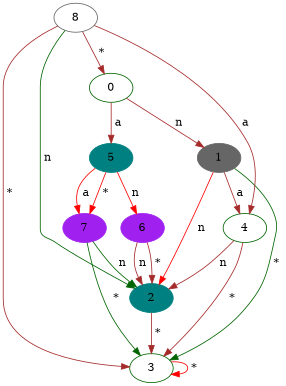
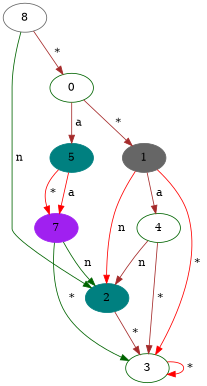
  digraph {
    node [color=darkgreen style=filled]
    edge [color=brown]
    1 [color=gray40]
    2 [color=teal]
    4 [style=""]
    3 [style=""]
    0 [style=""]
    5 [color=teal]
-   6 [color=purple]
    7 [color=purple]
    8 [color=gray40 style=""]
    1 -> 2 [color=red label=" n "]
    1 -> 4 [label=" a "]
-   1 -> 3 [color=darkgreen label=" * "]
+   1 -> 3 [color=red label=" * "]
    2 -> 3 [label=" * "]
    4 -> 2 [label=" n "]
    4 -> 3 [label=" * "]
    3 -> 3 [color=red label=" * "]
-   0 -> 1 [label=" n "]
+   0 -> 1 [label=" * "]
    0 -> 5 [label=" a "]
-   5 -> 6 [color=red label=" n "]
    5 -> 7 [color=red label=" a "]
    5 -> 7 [color=red label=" * "]
-   6 -> 2 [label=" n "]
-   6 -> 2 [label=" * "]
    7 -> 2 [color=darkgreen label=" n "]
    7 -> 3 [color=darkgreen label=" * "]
    8 -> 2 [color=darkgreen label=" n "]
-   8 -> 4 [label=" a "]
-   8 -> 3 [label=" * "]
    8 -> 0 [label=" * "]
  }
